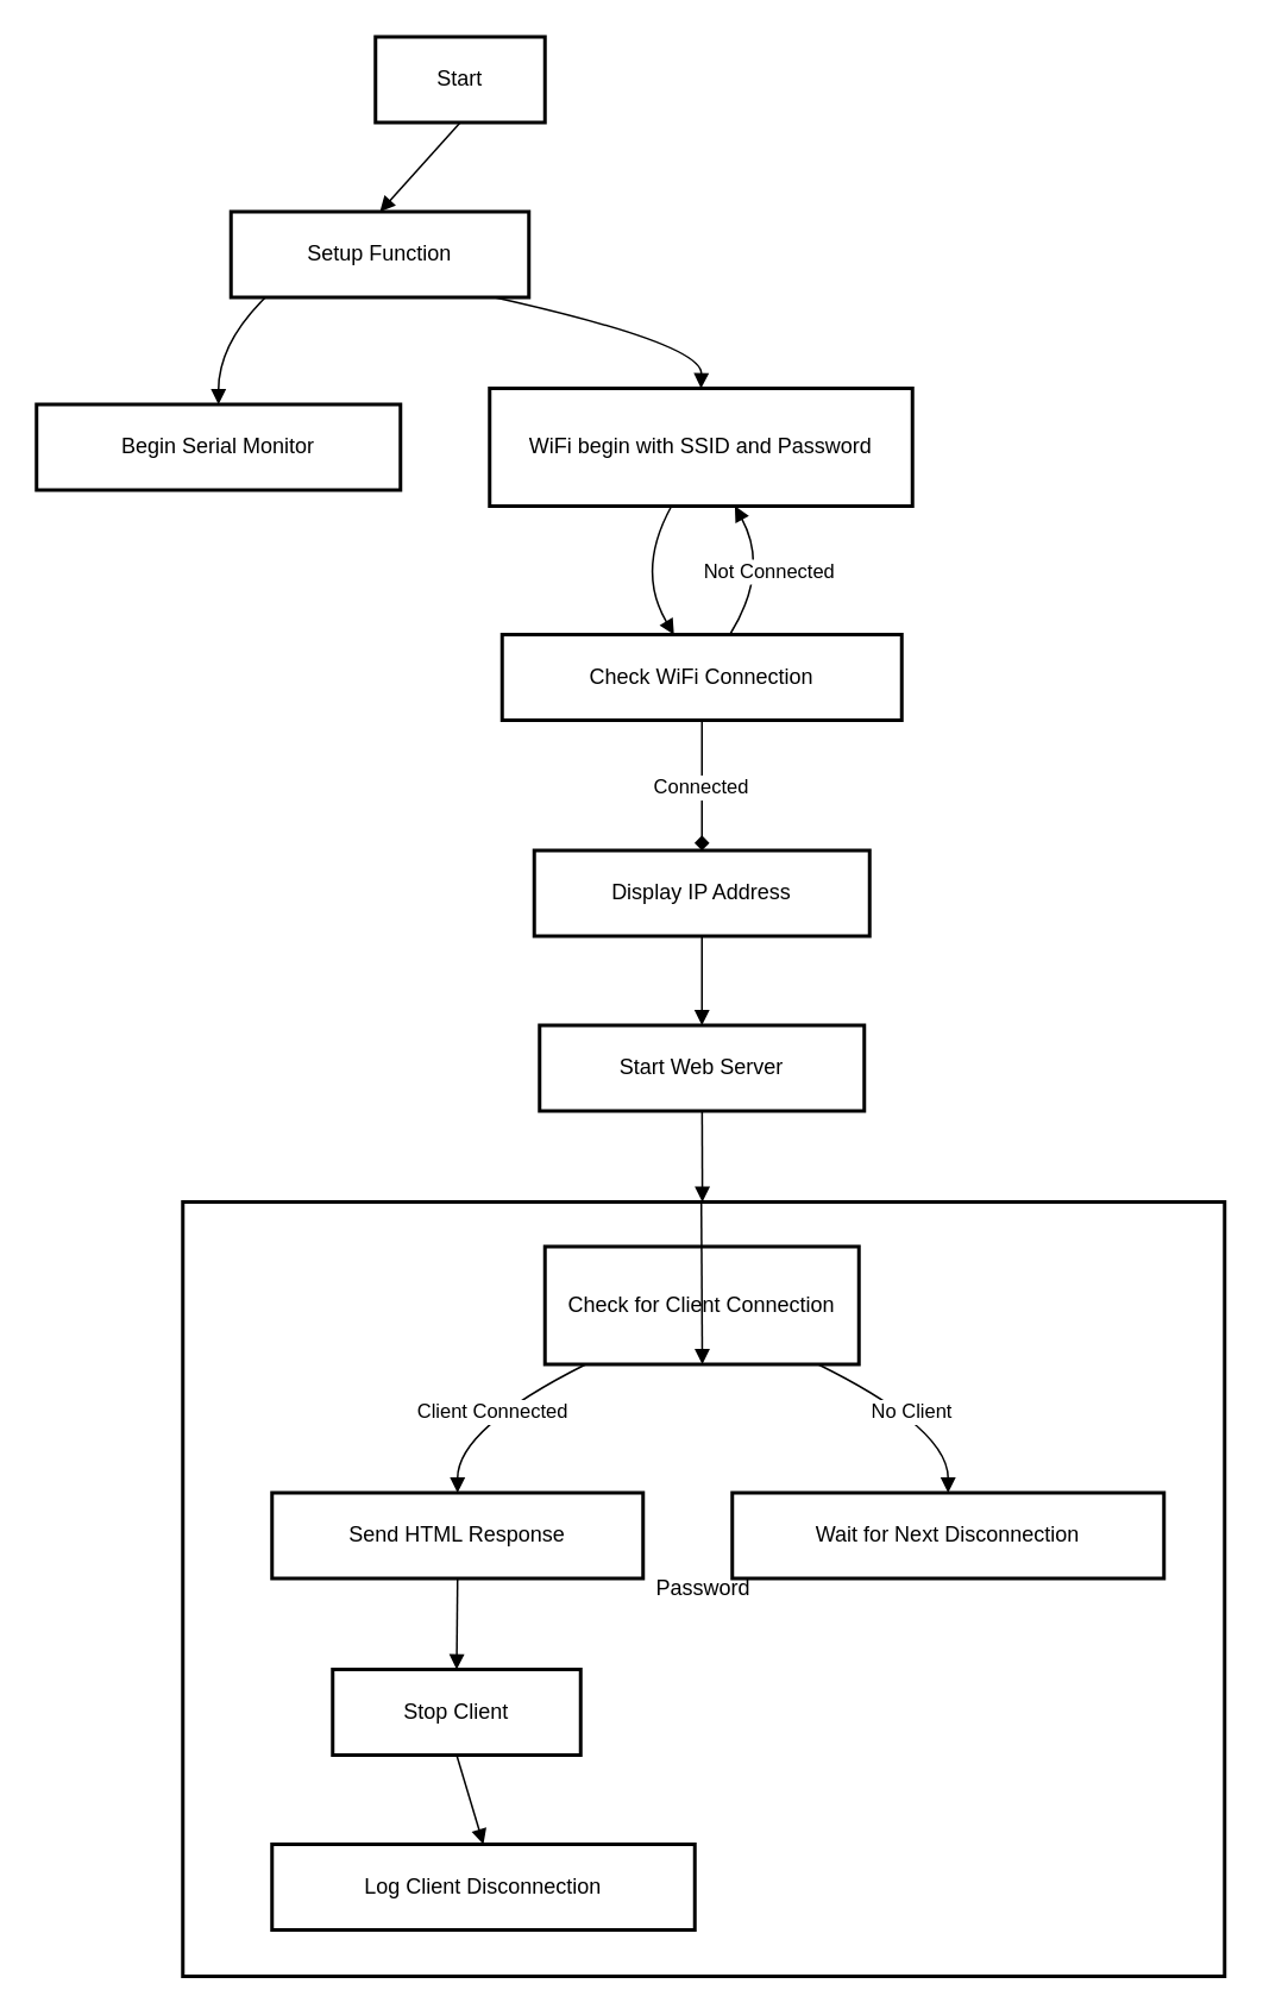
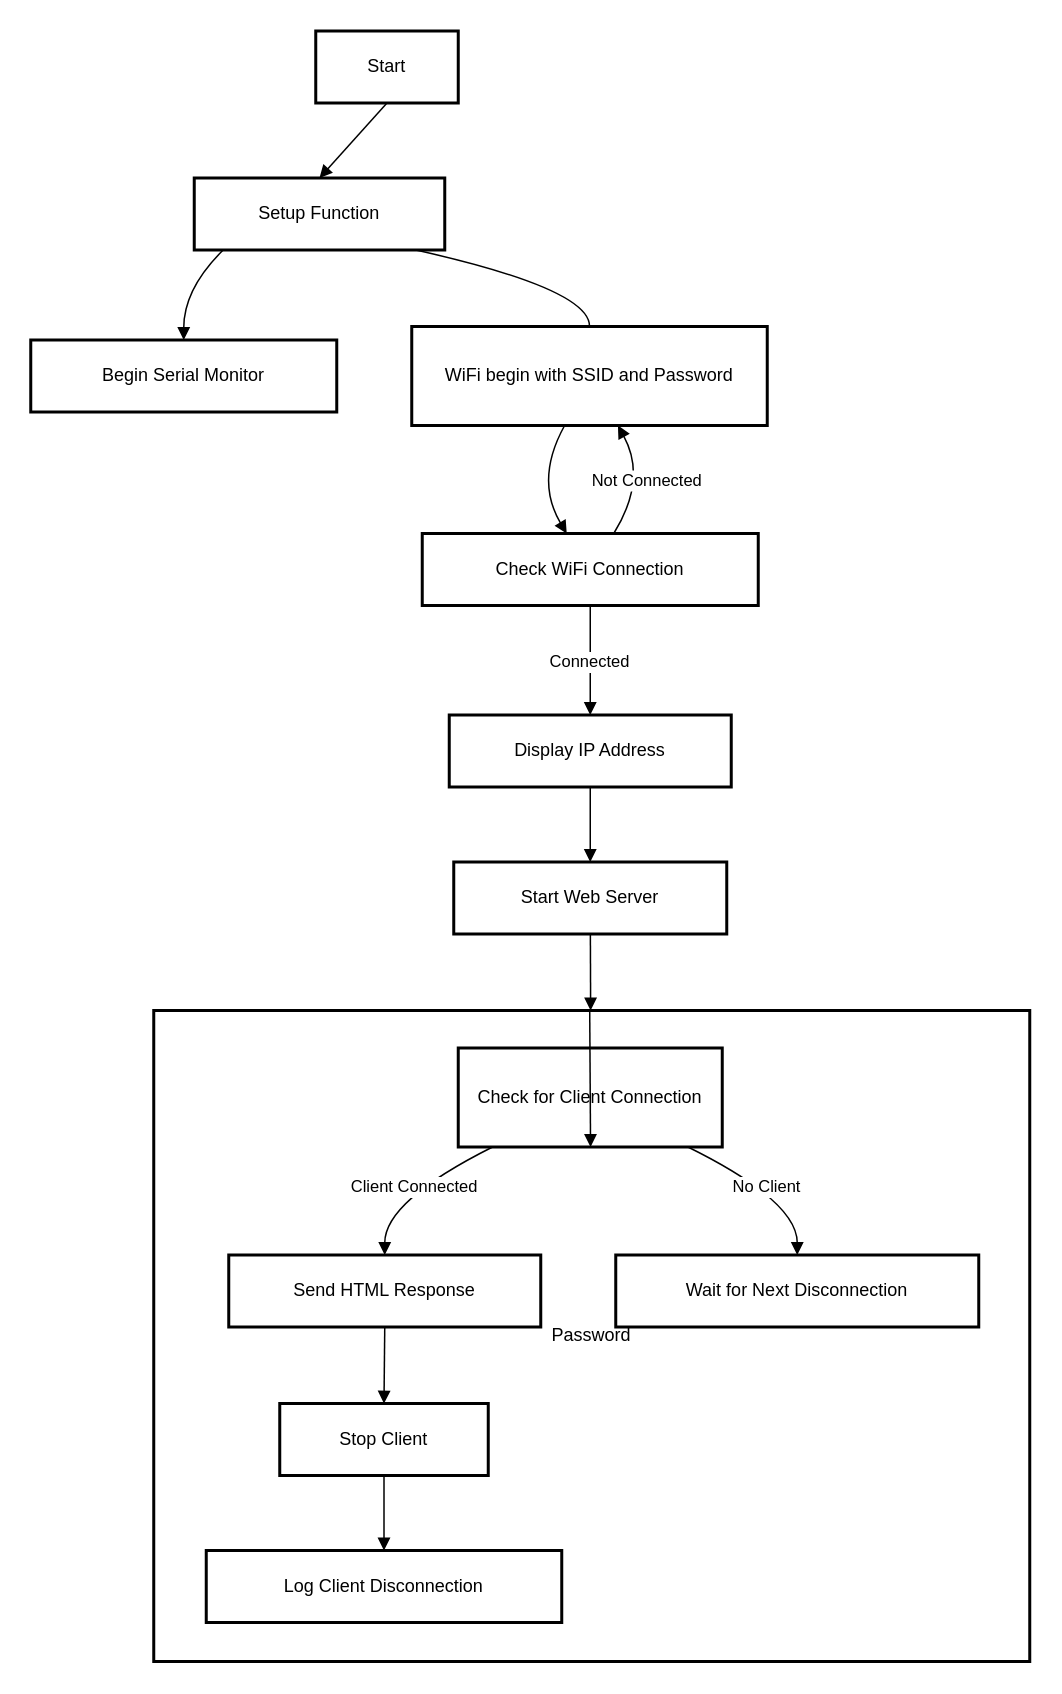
  <mxCell id="0" />
  <mxCell id="1" parent="0" />
  <mxCell id="2" value="Password" style="whiteSpace=wrap;strokeWidth=2;" vertex="1" parent="1"><mxGeometry x="102" y="673" width="584" height="434" as="geometry" /></mxCell>
  <mxCell id="3" value="Start" style="whiteSpace=wrap;strokeWidth=2;" vertex="1" parent="1"><mxGeometry x="210" y="20" width="95" height="48" as="geometry" /></mxCell>
  <mxCell id="4" value="Setup Function" style="whiteSpace=wrap;strokeWidth=2;" vertex="1" parent="1"><mxGeometry x="129" y="118" width="167" height="48" as="geometry" /></mxCell>
  <mxCell id="5" value="Begin Serial Monitor" style="whiteSpace=wrap;strokeWidth=2;" vertex="1" parent="1"><mxGeometry x="20" y="226" width="204" height="48" as="geometry" /></mxCell>
  <mxCell id="6" value="WiFi begin with SSID and Password" style="whiteSpace=wrap;strokeWidth=2;" vertex="1" parent="1"><mxGeometry x="274" y="217" width="237" height="66" as="geometry" /></mxCell>
  <mxCell id="7" value="Check WiFi Connection" style="whiteSpace=wrap;strokeWidth=2;" vertex="1" parent="1"><mxGeometry x="281" y="355" width="224" height="48" as="geometry" /></mxCell>
  <mxCell id="8" value="Display IP Address" style="whiteSpace=wrap;strokeWidth=2;" vertex="1" parent="1"><mxGeometry x="299" y="476" width="188" height="48" as="geometry" /></mxCell>
  <mxCell id="9" value="Start Web Server" style="whiteSpace=wrap;strokeWidth=2;" vertex="1" parent="1"><mxGeometry x="302" y="574" width="182" height="48" as="geometry" /></mxCell>
  <mxCell id="10" value="Check for Client Connection" style="whiteSpace=wrap;strokeWidth=2;" vertex="1" parent="1"><mxGeometry x="305" y="698" width="176" height="66" as="geometry" /></mxCell>
  <mxCell id="11" value="Send HTML Response" style="whiteSpace=wrap;strokeWidth=2;" vertex="1" parent="1"><mxGeometry x="152" y="836" width="208" height="48" as="geometry" /></mxCell>
  <mxCell id="12" value="Stop Client" style="whiteSpace=wrap;strokeWidth=2;" vertex="1" parent="1"><mxGeometry x="186" y="935" width="139" height="48" as="geometry" /></mxCell>
- <mxCell id="13" value="Log Client Disconnection" style="whiteSpace=wrap;strokeWidth=2;" vertex="1" parent="1"><mxGeometry x="152" y="1033" width="237" height="48" as="geometry" /></mxCell>
+ <mxCell id="13" value="Log Client Disconnection" style="whiteSpace=wrap;strokeWidth=2;" vertex="1" parent="1"><mxGeometry x="137" y="1033" width="237" height="48" as="geometry" /></mxCell>
  <mxCell id="14" value="Wait for Next Disconnection" style="whiteSpace=wrap;strokeWidth=2;" vertex="1" parent="1"><mxGeometry x="410" y="836" width="242" height="48" as="geometry" /></mxCell>
  <mxCell id="15" value="" style="curved=1;startArrow=none;endArrow=block;exitX=0.5;exitY=1.01;entryX=0.5;entryY=0.01;rounded=0;" edge="1" parent="1" source="3" target="4"><mxGeometry relative="1" as="geometry"><Array as="points" /></mxGeometry></mxCell>
  <mxCell id="16" value="" style="curved=1;startArrow=none;endArrow=block;exitX=0.1;exitY=1.02;entryX=0.5;entryY=-0.01;rounded=0;" edge="1" parent="1" source="4" target="5"><mxGeometry relative="1" as="geometry"><Array as="points"><mxPoint x="122" y="192" /></Array></mxGeometry></mxCell>
- <mxCell id="17" value="" style="curved=1;startArrow=none;endArrow=block;exitX=0.9;exitY=1.02;entryX=0.5;entryY=0;rounded=0;" edge="1" parent="1" source="4" target="6"><mxGeometry relative="1" as="geometry"><Array as="points"><mxPoint x="393" y="192" /></Array></mxGeometry></mxCell>
+ <mxCell id="17" value="" style="curved=1;startArrow=none;endArrow=none;exitX=0.9;exitY=1.02;entryX=0.5;entryY=0;rounded=0;" edge="1" parent="1" source="4" target="6"><mxGeometry relative="1" as="geometry"><Array as="points"><mxPoint x="393" y="192" /></Array></mxGeometry></mxCell>
  <mxCell id="18" value="" style="curved=1;startArrow=none;endArrow=block;exitX=0.43;exitY=1;entryX=0.43;entryY=0;rounded=0;" edge="1" parent="1" source="6" target="7"><mxGeometry relative="1" as="geometry"><Array as="points"><mxPoint x="356" y="319" /></Array></mxGeometry></mxCell>
  <mxCell id="19" value="Not Connected" style="curved=1;startArrow=none;endArrow=block;exitX=0.57;exitY=0;entryX=0.58;entryY=1;rounded=0;" edge="1" parent="1" source="7" target="6"><mxGeometry relative="1" as="geometry"><Array as="points"><mxPoint x="431" y="319" /></Array></mxGeometry></mxCell>
- <mxCell id="20" value="Connected" style="curved=1;startArrow=none;endArrow=diamond;exitX=0.5;exitY=1.01;entryX=0.5;entryY=0;rounded=0;" edge="1" parent="1" source="7" target="8"><mxGeometry relative="1" as="geometry"><Array as="points" /></mxGeometry></mxCell>
+ <mxCell id="20" value="Connected" style="curved=1;startArrow=none;endArrow=block;exitX=0.5;exitY=1.01;entryX=0.5;entryY=0;rounded=0;" edge="1" parent="1" source="7" target="8"><mxGeometry relative="1" as="geometry"><Array as="points" /></mxGeometry></mxCell>
  <mxCell id="21" value="" style="curved=1;startArrow=none;endArrow=block;exitX=0.5;exitY=1.01;entryX=0.5;entryY=0.01;rounded=0;" edge="1" parent="1" source="8" target="9"><mxGeometry relative="1" as="geometry"><Array as="points" /></mxGeometry></mxCell>
  <mxCell id="22" value="Client Connected" style="curved=1;startArrow=none;endArrow=block;exitX=0.13;exitY=1;entryX=0.5;entryY=0;rounded=0;" edge="1" parent="1" source="10" target="11"><mxGeometry relative="1" as="geometry"><Array as="points"><mxPoint x="256" y="800" /></Array></mxGeometry></mxCell>
  <mxCell id="23" value="" style="curved=1;startArrow=none;endArrow=block;exitX=0.5;exitY=1.01;entryX=0.5;entryY=-0.01;rounded=0;" edge="1" parent="1" source="11" target="12"><mxGeometry relative="1" as="geometry"><Array as="points" /></mxGeometry></mxCell>
  <mxCell id="24" value="" style="curved=1;startArrow=none;endArrow=block;exitX=0.5;exitY=1;entryX=0.5;entryY=0;rounded=0;" edge="1" parent="1" source="12" target="13"><mxGeometry relative="1" as="geometry"><Array as="points" /></mxGeometry></mxCell>
  <mxCell id="25" value="No Client" style="curved=1;startArrow=none;endArrow=block;exitX=0.87;exitY=1;entryX=0.5;entryY=0;rounded=0;" edge="1" parent="1" source="10" target="14"><mxGeometry relative="1" as="geometry"><Array as="points"><mxPoint x="531" y="800" /></Array></mxGeometry></mxCell>
  <mxCell id="26" value="" style="curved=1;startArrow=none;endArrow=block;rounded=0;" edge="1" parent="1" source="9" target="2"><mxGeometry relative="1" as="geometry"><Array as="points" /></mxGeometry></mxCell>
  <mxCell id="27" value="" style="curved=1;startArrow=none;endArrow=block;rounded=0;" edge="1" parent="1" source="2" target="10"><mxGeometry relative="1" as="geometry"><Array as="points" /></mxGeometry></mxCell>
